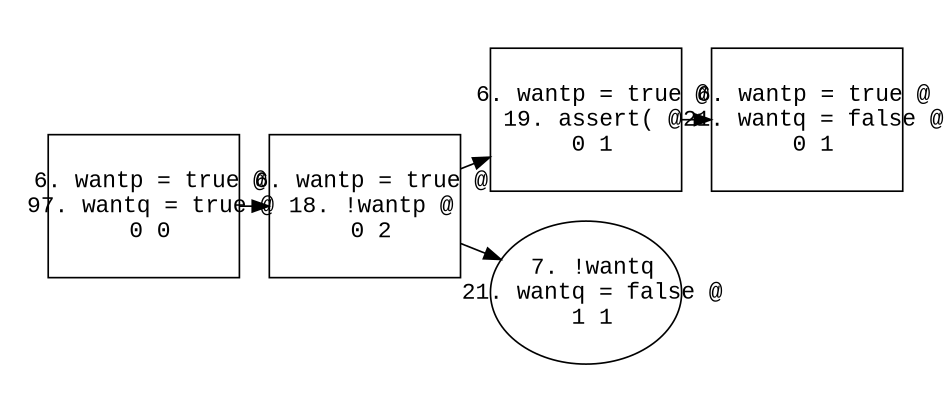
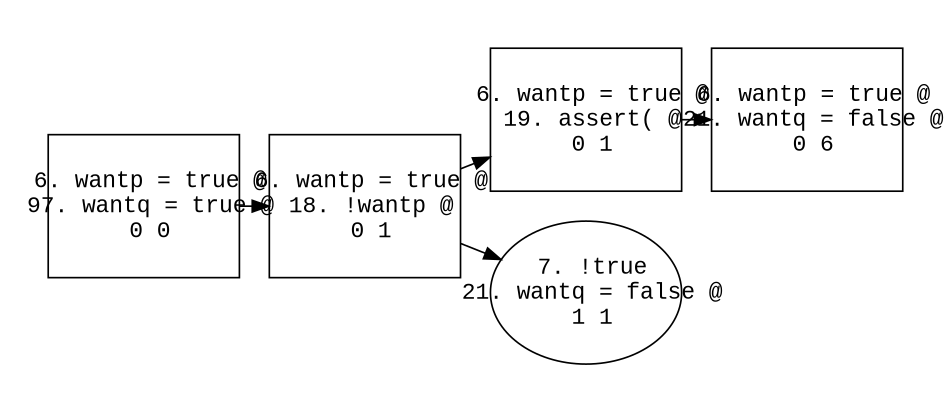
  digraph {
    fontname="Liberation Mono"
    rankdir=LR
    ranksep=.25
    node [fixedsize=true fontname="Liberation Mono" fontsize=14 peripheries=1 shape=box]
    edge [fontname="Liberation Mono"]
    n1 [height=1.2 label=" 6. wantp = true @\n 97. wantq = true @\n 0 0\n" width=1.6]
-   n2 [height=1.2 label=" 6. wantp = true @\n 18. !wantp @\n 0 2\n" width=1.6]
+   n2 [height=1.2 label=" 6. wantp = true @\n 18. !wantp @\n 0 1\n" width=1.6]
    n3 [height=1.2 label=" 6. wantp = true @\n 19. assert( @\n 0 1\n" width=1.6]
-   n4 [height=1.2 label=" 7. !wantq\n 21. wantq = false @\n 1 1\n" shape=ellipse width=1.6]
-   n5 [height=1.2 label=" 6. wantp = true @\n 21. wantq = false @\n 0 1\n" width=1.6]
+   n4 [height=1.2 label=" 7. !true\n 21. wantq = false @\n 1 1\n" shape=ellipse width=1.6]
+   n5 [height=1.2 label=" 6. wantp = true @\n 21. wantq = false @\n 0 6\n" width=1.6]
    n1 -> n2
    n2 -> n3
    n2 -> n4
    n3 -> n5
  }
